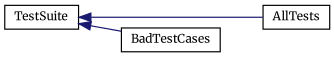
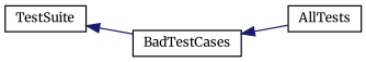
  digraph {
    fontname=Merriweather
    rankdir=LR
    node [color=black fillcolor=white fontname=Merriweather fontsize=10 shape=record style=filled]
    edge [color=midnightblue dir=back fontname=Merriweather fontsize=10 labelfontname=Helvetica labelfontsize=10 style=solid]
    n1 [height=0.2 label=TestSuite width=0.4]
    n2 [height=0.2 label=AllTests width=0.4]
    n3 [height=0.2 label=BadTestCases width=0.4]
-   n1 -> n2
+   n3 -> n2
    n1 -> n3
  }
